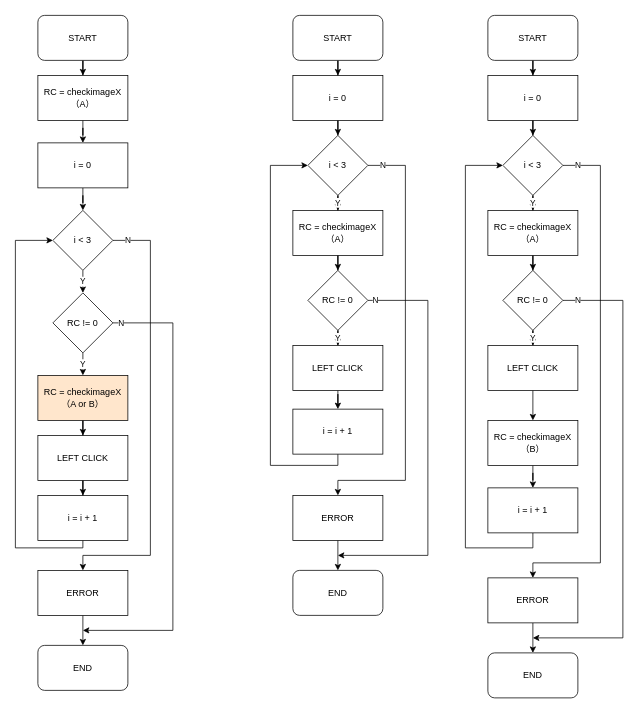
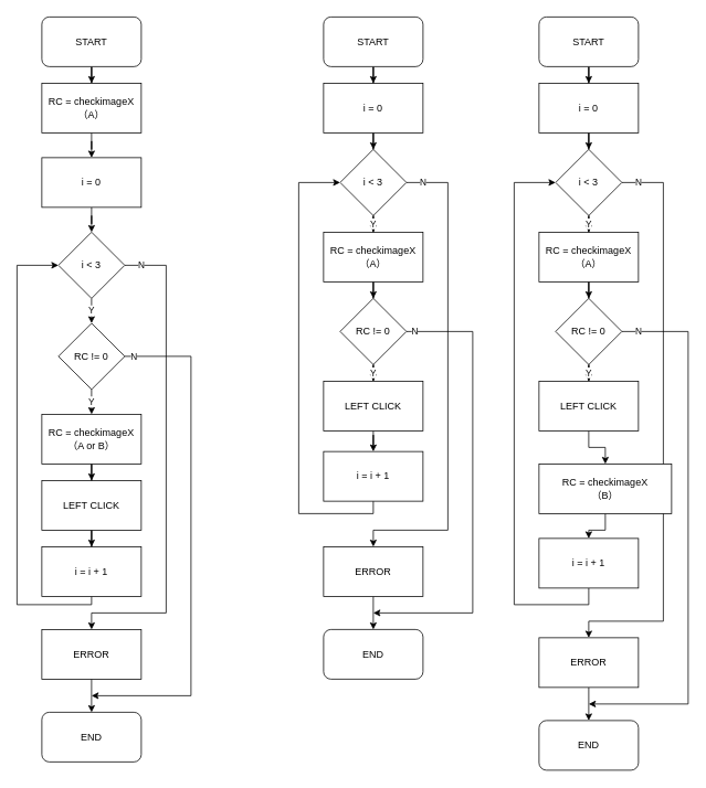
  <mxCell id="0" />
  <mxCell id="1" parent="0" />
  <mxCell id="2" style="edgeStyle=orthogonalEdgeStyle;rounded=0;orthogonalLoop=1;jettySize=auto;html=1;" edge="1" parent="1" source="3" target="10"><mxGeometry relative="1" as="geometry" /></mxCell>
  <mxCell id="3" value="i = 0" style="rounded=0;whiteSpace=wrap;html=1;" vertex="1" parent="1"><mxGeometry x="390" y="100" width="120" height="60" as="geometry" /></mxCell>
  <mxCell id="4" style="edgeStyle=orthogonalEdgeStyle;rounded=0;orthogonalLoop=1;jettySize=auto;html=1;entryX=0;entryY=0.5;entryDx=0;entryDy=0;" edge="1" parent="1" source="5" target="10"><mxGeometry relative="1" as="geometry"><mxPoint x="320" y="340" as="targetPoint" /><Array as="points"><mxPoint x="450" y="620" /><mxPoint x="360" y="620" /><mxPoint x="360" y="220" /></Array></mxGeometry></mxCell>
  <mxCell id="5" value="i = i + 1" style="rounded=0;whiteSpace=wrap;html=1;" vertex="1" parent="1"><mxGeometry x="390" y="545" width="120" height="60" as="geometry" /></mxCell>
  <mxCell id="6" style="edgeStyle=orthogonalEdgeStyle;rounded=0;orthogonalLoop=1;jettySize=auto;html=1;entryX=0.5;entryY=0;entryDx=0;entryDy=0;" edge="1" parent="1" source="7" target="13"><mxGeometry relative="1" as="geometry" /></mxCell>
  <mxCell id="7" value="&lt;div&gt;RC = checkimageX&lt;/div&gt;&lt;div&gt;（A）&lt;br&gt;&lt;/div&gt;" style="rounded=0;whiteSpace=wrap;html=1;" vertex="1" parent="1"><mxGeometry x="390" y="280" width="120" height="60" as="geometry" /></mxCell>
  <mxCell id="8" value="Y" style="edgeStyle=orthogonalEdgeStyle;rounded=0;orthogonalLoop=1;jettySize=auto;html=1;" edge="1" parent="1" source="10" target="7"><mxGeometry relative="1" as="geometry" /></mxCell>
  <mxCell id="9" value="N" style="edgeStyle=orthogonalEdgeStyle;rounded=0;orthogonalLoop=1;jettySize=auto;html=1;" edge="1" parent="1" source="10" target="17"><mxGeometry x="-0.931" relative="1" as="geometry"><Array as="points"><mxPoint x="540" y="220" /><mxPoint x="540" y="640" /><mxPoint x="450" y="640" /></Array><mxPoint as="offset" /></mxGeometry></mxCell>
  <mxCell id="10" value="i &amp;lt; 3" style="rhombus;whiteSpace=wrap;html=1;" vertex="1" parent="1"><mxGeometry x="410" y="180" width="80" height="80" as="geometry" /></mxCell>
  <mxCell id="11" value="Y" style="edgeStyle=orthogonalEdgeStyle;rounded=0;orthogonalLoop=1;jettySize=auto;html=1;entryX=0.5;entryY=0;entryDx=0;entryDy=0;" edge="1" parent="1" source="13" target="15"><mxGeometry relative="1" as="geometry" /></mxCell>
  <mxCell id="12" value="N" style="edgeStyle=orthogonalEdgeStyle;rounded=0;orthogonalLoop=1;jettySize=auto;html=1;" edge="1" parent="1" source="13"><mxGeometry x="-0.963" relative="1" as="geometry"><mxPoint x="450" y="740" as="targetPoint" /><Array as="points"><mxPoint x="570" y="400" /><mxPoint x="570" y="740" /></Array><mxPoint as="offset" /></mxGeometry></mxCell>
  <mxCell id="13" value="RC != 0" style="rhombus;whiteSpace=wrap;html=1;" vertex="1" parent="1"><mxGeometry x="410" y="360" width="80" height="80" as="geometry" /></mxCell>
  <mxCell id="14" style="edgeStyle=orthogonalEdgeStyle;rounded=0;orthogonalLoop=1;jettySize=auto;html=1;entryX=0.5;entryY=0;entryDx=0;entryDy=0;" edge="1" parent="1" source="15" target="5"><mxGeometry relative="1" as="geometry" /></mxCell>
  <mxCell id="15" value="LEFT CLICK" style="rounded=0;whiteSpace=wrap;html=1;" vertex="1" parent="1"><mxGeometry x="390" y="460" width="120" height="60" as="geometry" /></mxCell>
  <mxCell id="16" style="edgeStyle=orthogonalEdgeStyle;rounded=0;orthogonalLoop=1;jettySize=auto;html=1;entryX=0.5;entryY=0;entryDx=0;entryDy=0;" edge="1" parent="1" source="17" target="18"><mxGeometry relative="1" as="geometry" /></mxCell>
  <mxCell id="17" value="ERROR" style="rounded=0;whiteSpace=wrap;html=1;" vertex="1" parent="1"><mxGeometry x="390" y="660" width="120" height="60" as="geometry" /></mxCell>
  <mxCell id="18" value="END" style="rounded=1;whiteSpace=wrap;html=1;" vertex="1" parent="1"><mxGeometry x="390" y="760" width="120" height="60" as="geometry" /></mxCell>
  <mxCell id="19" style="edgeStyle=orthogonalEdgeStyle;rounded=0;orthogonalLoop=1;jettySize=auto;html=1;entryX=0.5;entryY=0;entryDx=0;entryDy=0;" edge="1" parent="1" source="20" target="3"><mxGeometry relative="1" as="geometry" /></mxCell>
  <mxCell id="20" value="START" style="rounded=1;whiteSpace=wrap;html=1;" vertex="1" parent="1"><mxGeometry x="390" width="120" height="60" as="geometry" y="20" /></mxCell>
  <mxCell id="21" style="edgeStyle=orthogonalEdgeStyle;rounded=0;orthogonalLoop=1;jettySize=auto;html=1;" edge="1" parent="1" source="22" target="29"><mxGeometry relative="1" as="geometry" /></mxCell>
  <mxCell id="22" value="i = 0" style="rounded=0;whiteSpace=wrap;html=1;" vertex="1" parent="1"><mxGeometry x="650" y="100" width="120" height="60" as="geometry" /></mxCell>
  <mxCell id="23" style="edgeStyle=orthogonalEdgeStyle;rounded=0;orthogonalLoop=1;jettySize=auto;html=1;entryX=0;entryY=0.5;entryDx=0;entryDy=0;" edge="1" parent="1" source="24" target="29"><mxGeometry relative="1" as="geometry"><mxPoint x="580" y="340" as="targetPoint" /><Array as="points"><mxPoint x="710" y="730" /><mxPoint x="620" y="730" /><mxPoint x="620" y="220" /></Array></mxGeometry></mxCell>
  <mxCell id="24" value="i = i + 1" style="rounded=0;whiteSpace=wrap;html=1;" vertex="1" parent="1"><mxGeometry x="650" y="650" width="120" height="60" as="geometry" /></mxCell>
  <mxCell id="25" style="edgeStyle=orthogonalEdgeStyle;rounded=0;orthogonalLoop=1;jettySize=auto;html=1;entryX=0.5;entryY=0;entryDx=0;entryDy=0;" edge="1" parent="1" source="26" target="32"><mxGeometry relative="1" as="geometry" /></mxCell>
  <mxCell id="26" value="&lt;div&gt;RC = checkimageX&lt;/div&gt;&lt;div&gt;（A）&lt;br&gt;&lt;/div&gt;" style="rounded=0;whiteSpace=wrap;html=1;" vertex="1" parent="1"><mxGeometry x="650" y="280" width="120" height="60" as="geometry" /></mxCell>
  <mxCell id="27" value="Y" style="edgeStyle=orthogonalEdgeStyle;rounded=0;orthogonalLoop=1;jettySize=auto;html=1;" edge="1" parent="1" source="29" target="26"><mxGeometry relative="1" as="geometry" /></mxCell>
  <mxCell id="28" value="N" style="edgeStyle=orthogonalEdgeStyle;rounded=0;orthogonalLoop=1;jettySize=auto;html=1;" edge="1" parent="1" source="29" target="36"><mxGeometry x="-0.942" relative="1" as="geometry"><Array as="points"><mxPoint x="800" y="220" /><mxPoint x="800" y="750" /><mxPoint x="710" y="750" /></Array><mxPoint as="offset" /></mxGeometry></mxCell>
  <mxCell id="29" value="i &amp;lt; 3" style="rhombus;whiteSpace=wrap;html=1;" vertex="1" parent="1"><mxGeometry x="670" y="180" width="80" height="80" as="geometry" /></mxCell>
  <mxCell id="30" value="Y" style="edgeStyle=orthogonalEdgeStyle;rounded=0;orthogonalLoop=1;jettySize=auto;html=1;entryX=0.5;entryY=0;entryDx=0;entryDy=0;" edge="1" parent="1" source="32" target="34"><mxGeometry relative="1" as="geometry" /></mxCell>
  <mxCell id="31" value="N" style="edgeStyle=orthogonalEdgeStyle;rounded=0;orthogonalLoop=1;jettySize=auto;html=1;exitX=1;exitY=0.5;exitDx=0;exitDy=0;" edge="1" parent="1" source="32"><mxGeometry x="-0.939" relative="1" as="geometry"><mxPoint x="710" y="850" as="targetPoint" /><Array as="points"><mxPoint x="830" y="400" /><mxPoint x="830" y="850" /></Array><mxPoint x="750" y="510" as="sourcePoint" /><mxPoint as="offset" /></mxGeometry></mxCell>
  <mxCell id="32" value="RC != 0" style="rhombus;whiteSpace=wrap;html=1;" vertex="1" parent="1"><mxGeometry x="670" y="360" width="80" height="80" as="geometry" /></mxCell>
  <mxCell id="33" style="edgeStyle=orthogonalEdgeStyle;rounded=0;orthogonalLoop=1;jettySize=auto;html=1;entryX=0.5;entryY=0;entryDx=0;entryDy=0;" edge="1" parent="1" source="34" target="41"><mxGeometry relative="1" as="geometry" /></mxCell>
  <mxCell id="34" value="LEFT CLICK" style="rounded=0;whiteSpace=wrap;html=1;" vertex="1" parent="1"><mxGeometry x="650" y="460" width="120" height="60" as="geometry" /></mxCell>
  <mxCell id="35" style="edgeStyle=orthogonalEdgeStyle;rounded=0;orthogonalLoop=1;jettySize=auto;html=1;entryX=0.5;entryY=0;entryDx=0;entryDy=0;" edge="1" parent="1" source="36" target="37"><mxGeometry relative="1" as="geometry" /></mxCell>
  <mxCell id="36" value="ERROR" style="rounded=0;whiteSpace=wrap;html=1;" vertex="1" parent="1"><mxGeometry x="650" y="770" width="120" height="60" as="geometry" /></mxCell>
  <mxCell id="37" value="END" style="rounded=1;whiteSpace=wrap;html=1;" vertex="1" parent="1"><mxGeometry x="650" y="870" width="120" height="60" as="geometry" /></mxCell>
  <mxCell id="38" style="edgeStyle=orthogonalEdgeStyle;rounded=0;orthogonalLoop=1;jettySize=auto;html=1;entryX=0.5;entryY=0;entryDx=0;entryDy=0;" edge="1" parent="1" source="39" target="22"><mxGeometry relative="1" as="geometry" /></mxCell>
  <mxCell id="39" value="START" style="rounded=1;whiteSpace=wrap;html=1;" vertex="1" parent="1"><mxGeometry x="650" width="120" height="60" as="geometry" y="20" /></mxCell>
  <mxCell id="40" style="edgeStyle=orthogonalEdgeStyle;rounded=0;orthogonalLoop=1;jettySize=auto;html=1;" edge="1" parent="1" source="41" target="24"><mxGeometry relative="1" as="geometry" /></mxCell>
- <mxCell id="41" value="&lt;div&gt;RC = checkimageX&lt;/div&gt;（B）" style="rounded=0;whiteSpace=wrap;html=1;" vertex="1" parent="1"><mxGeometry x="650" y="560" width="120" height="60" as="geometry" /></mxCell>
+ <mxCell id="41" value="&lt;div&gt;RC = checkimageX&lt;/div&gt;（B）" style="rounded=0;whiteSpace=wrap;html=1;" vertex="1" parent="1"><mxGeometry x="650" y="560" width="160" height="60" as="geometry" /></mxCell>
  <mxCell id="42" style="edgeStyle=orthogonalEdgeStyle;rounded=0;orthogonalLoop=1;jettySize=auto;html=1;entryX=0.5;entryY=0;entryDx=0;entryDy=0;" edge="1" parent="1" source="43" target="48"><mxGeometry relative="1" as="geometry" /></mxCell>
  <mxCell id="43" value="i = 0" style="rounded=0;whiteSpace=wrap;html=1;" vertex="1" parent="1"><mxGeometry x="50" y="190" width="120" height="60" as="geometry" /></mxCell>
  <mxCell id="44" style="edgeStyle=orthogonalEdgeStyle;rounded=0;orthogonalLoop=1;jettySize=auto;html=1;entryX=0;entryY=0.5;entryDx=0;entryDy=0;" edge="1" parent="1" source="45" target="48"><mxGeometry relative="1" as="geometry"><mxPoint x="-20" y="440" as="targetPoint" /><Array as="points"><mxPoint x="110" y="730" /><mxPoint x="20" y="730" /><mxPoint x="20" y="320" /></Array></mxGeometry></mxCell>
  <mxCell id="45" value="i = i + 1" style="rounded=0;whiteSpace=wrap;html=1;" vertex="1" parent="1"><mxGeometry x="50" y="660" width="120" height="60" as="geometry" /></mxCell>
  <mxCell id="46" value="N" style="edgeStyle=orthogonalEdgeStyle;rounded=0;orthogonalLoop=1;jettySize=auto;html=1;" edge="1" parent="1" source="48" target="55"><mxGeometry x="-0.931" relative="1" as="geometry"><Array as="points"><mxPoint x="200" y="320" /><mxPoint x="200" y="740" /><mxPoint x="110" y="740" /></Array><mxPoint as="offset" /></mxGeometry></mxCell>
  <mxCell id="47" value="Y" style="edgeStyle=orthogonalEdgeStyle;rounded=0;orthogonalLoop=1;jettySize=auto;html=1;entryX=0.5;entryY=0;entryDx=0;entryDy=0;" edge="1" parent="1" source="48" target="51"><mxGeometry relative="1" as="geometry" /></mxCell>
  <mxCell id="48" value="i &amp;lt; 3" style="rhombus;whiteSpace=wrap;html=1;" vertex="1" parent="1"><mxGeometry x="70" y="280" width="80" height="80" as="geometry" /></mxCell>
  <mxCell id="49" value="N" style="edgeStyle=orthogonalEdgeStyle;rounded=0;orthogonalLoop=1;jettySize=auto;html=1;" edge="1" parent="1" source="51"><mxGeometry x="-0.963" relative="1" as="geometry"><mxPoint x="110" y="840" as="targetPoint" /><Array as="points"><mxPoint x="230" y="430" /><mxPoint x="230" y="840" /></Array><mxPoint as="offset" /></mxGeometry></mxCell>
  <mxCell id="50" value="Y" style="edgeStyle=orthogonalEdgeStyle;rounded=0;orthogonalLoop=1;jettySize=auto;html=1;entryX=0.5;entryY=0;entryDx=0;entryDy=0;" edge="1" parent="1" source="51" target="62"><mxGeometry relative="1" as="geometry" /></mxCell>
  <mxCell id="51" value="RC != 0" style="rhombus;whiteSpace=wrap;html=1;" vertex="1" parent="1"><mxGeometry x="70" y="390" width="80" height="80" as="geometry" /></mxCell>
  <mxCell id="52" style="edgeStyle=orthogonalEdgeStyle;rounded=0;orthogonalLoop=1;jettySize=auto;html=1;entryX=0.5;entryY=0;entryDx=0;entryDy=0;" edge="1" parent="1" source="53" target="45"><mxGeometry relative="1" as="geometry" /></mxCell>
  <mxCell id="53" value="LEFT CLICK" style="rounded=0;whiteSpace=wrap;html=1;" vertex="1" parent="1"><mxGeometry x="50" y="580" width="120" height="60" as="geometry" /></mxCell>
  <mxCell id="54" style="edgeStyle=orthogonalEdgeStyle;rounded=0;orthogonalLoop=1;jettySize=auto;html=1;entryX=0.5;entryY=0;entryDx=0;entryDy=0;" edge="1" parent="1" source="55" target="56"><mxGeometry relative="1" as="geometry" /></mxCell>
  <mxCell id="55" value="ERROR" style="rounded=0;whiteSpace=wrap;html=1;" vertex="1" parent="1"><mxGeometry x="50" y="760" width="120" height="60" as="geometry" /></mxCell>
  <mxCell id="56" value="END" style="rounded=1;whiteSpace=wrap;html=1;" vertex="1" parent="1"><mxGeometry x="50" y="860" width="120" height="60" as="geometry" /></mxCell>
  <mxCell id="57" style="edgeStyle=orthogonalEdgeStyle;rounded=0;orthogonalLoop=1;jettySize=auto;html=1;entryX=0.5;entryY=0;entryDx=0;entryDy=0;" edge="1" parent="1" source="58" target="60"><mxGeometry relative="1" as="geometry" /></mxCell>
  <mxCell id="58" value="START" style="rounded=1;whiteSpace=wrap;html=1;" vertex="1" parent="1"><mxGeometry x="50" width="120" height="60" as="geometry" y="20" /></mxCell>
  <mxCell id="59" style="edgeStyle=orthogonalEdgeStyle;rounded=0;orthogonalLoop=1;jettySize=auto;html=1;entryX=0.5;entryY=0;entryDx=0;entryDy=0;" edge="1" parent="1" source="60" target="43"><mxGeometry relative="1" as="geometry" /></mxCell>
  <mxCell id="60" value="&lt;div&gt;RC = checkimageX&lt;/div&gt;&lt;div&gt;（A）&lt;br&gt;&lt;/div&gt;" style="rounded=0;whiteSpace=wrap;html=1;" vertex="1" parent="1"><mxGeometry x="50" y="100" width="120" height="60" as="geometry" /></mxCell>
  <mxCell id="61" style="edgeStyle=orthogonalEdgeStyle;rounded=0;orthogonalLoop=1;jettySize=auto;html=1;entryX=0.5;entryY=0;entryDx=0;entryDy=0;" edge="1" parent="1" source="62" target="53"><mxGeometry relative="1" as="geometry" /></mxCell>
- <mxCell id="62" value="&lt;div&gt;RC = checkimageX&lt;/div&gt;（A or B）" style="rounded=0;whiteSpace=wrap;html=1;fillColor=#ffe6cc;" vertex="1" parent="1"><mxGeometry x="50" y="500" width="120" height="60" as="geometry" /></mxCell>
+ <mxCell id="62" value="&lt;div&gt;RC = checkimageX&lt;/div&gt;（A or B）" style="rounded=0;whiteSpace=wrap;html=1;" vertex="1" parent="1"><mxGeometry x="50" y="500" width="120" height="60" as="geometry" /></mxCell>
